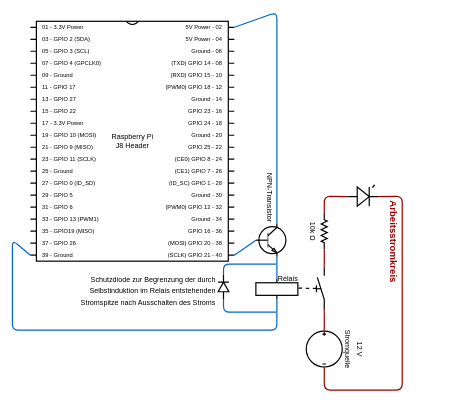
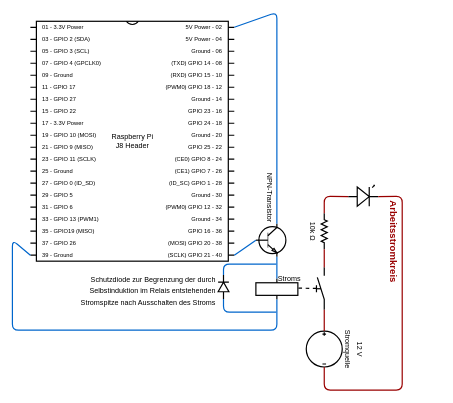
  <mxCell id="0" />
  <mxCell id="1" parent="0" />
  <mxCell id="2" value="&lt;div&gt;Raspberry Pi&lt;/div&gt;&lt;div&gt;J8 Header&lt;br&gt;&lt;/div&gt;" style="shadow=0;dashed=0;align=center;fillColor=#ffffff;html=1;strokeWidth=2;shape=mxgraph.electrical.logic_gates.dual_inline_ic;labelNames=01 - 3.3V Power,03 - GPIO 2 (SDA),05 - GPIO 3 (SCL),07 - GPIO 4 (GPCLK0),09 - Ground,11 - GPIO 17,13 - GPIO 27,15 - GPIO 22,17 - 3.3V Power,19 - GPIO 10 (MOSI),21 - GPIO 9 (MISO),23 - GPIO 11 (SCLK),25 - Ground,27 - GPIO 0 (ID_SD),29 - GPIO 5,31 - GPIO 6,33 - GPIO 13 (PWM1),35 - GPIO19 (MISO),37 - GPIO 26,39 - Ground,(SCLK) GPIO 21 - 40,(MOSI) GPIO 20 - 38,GPIO 16 - 36,Ground - 34,(PWM0) GPIO 12 - 32,Ground - 30,(ID_SC) GPIO 1 - 28,(CE1) GPIO 7 - 26,(CE0) GPIO 8 - 24,GPIO 25 - 22,Ground - 20,GPIO 24 - 18,GPIO 23 - 16,Ground - 14,(PWM0) GPIO 18 - 12,(RXD) GPIO 15 - 10,(TXD) GPIO 14 - 08,Ground - 06,5V Power - 04,5V Power - 02;direction=east;portConstraintRotation=0;portConstraint=none;fixDash=0;autosize=0;collapsible=0;container=0;part=0;pinLabelType=cust;labelCount=40;strokeColor=#000000;" parent="1" vertex="1"><mxGeometry x="50" y="35" width="340" height="400" as="geometry" /></mxCell>
  <mxCell id="3" value="10k &lt;span class=&quot;ILfuVd&quot;&gt;&lt;span class=&quot;e24Kjd&quot;&gt;Ω&lt;/span&gt;&lt;/span&gt;" style="pointerEvents=1;verticalLabelPosition=bottom;shadow=0;dashed=0;align=center;fillColor=#ffffff;html=1;verticalAlign=top;strokeWidth=2;shape=mxgraph.electrical.resistors.resistor_2;rotation=90;" parent="1" vertex="1"><mxGeometry x="510" y="380" width="60" height="10" as="geometry" /></mxCell>
  <mxCell id="4" value="" style="verticalLabelPosition=bottom;shadow=0;dashed=0;align=center;fillColor=#ffffff;html=1;verticalAlign=top;strokeWidth=2;shape=mxgraph.electrical.opto_electronics.led_1;pointerEvents=1;rotation=0;" parent="1" vertex="1"><mxGeometry x="580" y="308.5" width="50" height="35" as="geometry" /></mxCell>
  <mxCell id="5" value="" style="verticalLabelPosition=bottom;shadow=0;dashed=0;align=center;fillColor=#ffffff;html=1;verticalAlign=top;strokeWidth=2;shape=mxgraph.electrical.transistors.npn_transistor_1;" parent="1" vertex="1"><mxGeometry x="426" y="365" width="50" height="70" as="geometry" /></mxCell>
  <mxCell id="6" value="" style="endArrow=none;html=1;strokeColor=#0066CC;strokeWidth=2;jumpStyle=gap;exitX=1;exitY=0;exitDx=0;exitDy=390;exitPerimeter=0;entryX=0;entryY=0.5;entryDx=0;entryDy=0;entryPerimeter=0;" parent="1" source="2" target="5" edge="1"><mxGeometry width="100" relative="1" as="geometry"><mxPoint x="-50" y="660" as="sourcePoint" /><mxPoint x="50" y="660" as="targetPoint" /></mxGeometry></mxCell>
  <mxCell id="7" value="" style="endArrow=none;html=1;strokeColor=#0066CC;strokeWidth=2;exitX=1;exitY=0;exitDx=0;exitDy=10;exitPerimeter=0;entryX=0.7;entryY=0;entryDx=0;entryDy=0;entryPerimeter=0;jumpStyle=gap;" parent="1" source="2" target="5" edge="1"><mxGeometry width="100" relative="1" as="geometry"><mxPoint x="600" y="180" as="sourcePoint" /><mxPoint x="700" y="180" as="targetPoint" /><Array as="points"><mxPoint x="461" y="20" /></Array></mxGeometry></mxCell>
  <mxCell id="8" value="NPN-Transistor" style="text;html=1;resizable=0;points=[];autosize=1;align=left;verticalAlign=top;spacingTop=-4;rotation=90;" parent="1" vertex="1"><mxGeometry x="399" y="326" width="100" height="20" as="geometry" /></mxCell>
  <mxCell id="9" value="" style="pointerEvents=1;verticalLabelPosition=bottom;shadow=0;dashed=0;align=center;fillColor=#ffffff;html=1;verticalAlign=top;strokeWidth=2;shape=mxgraph.electrical.electro-mechanical.manual_switch;rotation=-90;" parent="1" vertex="1"><mxGeometry x="498" y="474" width="71" height="13" as="geometry" /></mxCell>
  <mxCell id="10" value="" style="pointerEvents=1;verticalLabelPosition=bottom;shadow=0;dashed=0;align=center;fillColor=#ffffff;html=1;verticalAlign=top;strokeWidth=2;shape=mxgraph.electrical.electro-mechanical.relay_coil;" parent="1" vertex="1"><mxGeometry x="426" y="464" width="70" height="35" as="geometry" /></mxCell>
  <mxCell id="11" value="" style="endArrow=none;html=1;strokeColor=#0066CC;strokeWidth=2;jumpStyle=gap;exitX=0.7;exitY=1;exitDx=0;exitDy=0;exitPerimeter=0;entryX=0.5;entryY=0;entryDx=0;entryDy=0;entryPerimeter=0;" parent="1" source="5" target="10" edge="1"><mxGeometry width="100" relative="1" as="geometry"><mxPoint x="590" y="520" as="sourcePoint" /><mxPoint x="690" y="520" as="targetPoint" /></mxGeometry></mxCell>
  <mxCell id="12" value="" style="endArrow=none;html=1;strokeColor=#0066CC;strokeWidth=2;jumpStyle=gap;entryX=0.5;entryY=1;entryDx=0;entryDy=0;entryPerimeter=0;exitX=0;exitY=0;exitDx=0;exitDy=390;exitPerimeter=0;" parent="1" source="2" target="10" edge="1"><mxGeometry width="100" relative="1" as="geometry"><mxPoint x="390" y="540" as="sourcePoint" /><mxPoint x="490" y="540" as="targetPoint" /><Array as="points"><mxPoint x="20" y="400" /><mxPoint x="20" y="550" /><mxPoint x="461" y="550" /></Array></mxGeometry></mxCell>
  <mxCell id="13" value="" style="endArrow=none;dashed=1;html=1;strokeColor=#000000;strokeWidth=2;fontSize=16;fontColor=#000000;exitX=1.014;exitY=0.457;exitDx=0;exitDy=0;exitPerimeter=0;" parent="1" source="10" target="9" edge="1"><mxGeometry width="50" height="50" relative="1" as="geometry"><mxPoint x="430" y="640" as="sourcePoint" /><mxPoint x="520" y="480" as="targetPoint" /></mxGeometry></mxCell>
- <mxCell id="14" value="&lt;font style=&quot;font-size: 12px&quot;&gt;Relais&lt;/font&gt;" style="text;html=1;resizable=0;points=[];autosize=1;align=left;verticalAlign=top;spacingTop=-4;fontSize=16;fontColor=#000000;" parent="1" vertex="1"><mxGeometry x="461" y="450" width="50" height="20" as="geometry" /></mxCell>
+ <mxCell id="14" value="&lt;font style=&quot;font-size: 12px&quot;&gt;Stroms&lt;/font&gt;" style="text;html=1;resizable=0;points=[];autosize=1;align=left;verticalAlign=top;spacingTop=-4;fontSize=16;fontColor=#000000;" parent="1" vertex="1"><mxGeometry x="461" y="450" width="50" height="20" as="geometry" /></mxCell>
  <mxCell id="15" value="&lt;font color=&quot;#990000&quot;&gt;&lt;b&gt;Arbeitsstromkreis&lt;/b&gt;&lt;/font&gt;" style="text;html=1;resizable=0;points=[];autosize=1;align=left;verticalAlign=top;spacingTop=-4;fontSize=16;fontColor=#000000;rotation=90;" parent="1" vertex="1"><mxGeometry x="583" y="397" width="150" height="20" as="geometry" /></mxCell>
  <mxCell id="16" value="" style="pointerEvents=1;verticalLabelPosition=bottom;shadow=0;dashed=0;align=center;fillColor=#ffffff;html=1;verticalAlign=top;strokeWidth=2;shape=mxgraph.electrical.signal_sources.dc_source_3;fontSize=16;fontColor=#000000;" parent="1" vertex="1"><mxGeometry x="510" y="551.5" width="60" height="60" as="geometry" /></mxCell>
  <mxCell id="17" value="" style="endArrow=none;html=1;strokeColor=#990000;strokeWidth=2;fontSize=16;fontColor=#000000;jumpStyle=gap;exitX=0.5;exitY=0;exitDx=0;exitDy=0;exitPerimeter=0;entryX=0;entryY=1;entryDx=0;entryDy=0;entryPerimeter=0;" parent="1" source="16" target="9" edge="1"><mxGeometry width="100" relative="1" as="geometry"><mxPoint x="690" y="590" as="sourcePoint" /><mxPoint x="790" y="590" as="targetPoint" /></mxGeometry></mxCell>
  <mxCell id="18" value="" style="endArrow=none;html=1;strokeColor=#990000;strokeWidth=2;fontSize=16;fontColor=#000000;jumpStyle=gap;exitX=1;exitY=1;exitDx=0;exitDy=0;exitPerimeter=0;entryX=1;entryY=0.5;entryDx=0;entryDy=0;entryPerimeter=0;" parent="1" source="9" target="3" edge="1"><mxGeometry width="100" relative="1" as="geometry"><mxPoint x="550" y="561.5" as="sourcePoint" /><mxPoint x="550" y="526" as="targetPoint" /></mxGeometry></mxCell>
  <mxCell id="19" value="" style="endArrow=none;html=1;strokeColor=#990000;strokeWidth=2;fontSize=16;fontColor=#000000;jumpStyle=gap;exitX=0;exitY=0.5;exitDx=0;exitDy=0;exitPerimeter=0;entryX=0;entryY=0.54;entryDx=0;entryDy=0;entryPerimeter=0;" parent="1" source="3" target="4" edge="1"><mxGeometry width="100" relative="1" as="geometry"><mxPoint x="550" y="561.5" as="sourcePoint" /><mxPoint x="550" y="526" as="targetPoint" /><Array as="points"><mxPoint x="540" y="327" /></Array></mxGeometry></mxCell>
  <mxCell id="20" value="" style="endArrow=none;html=1;strokeColor=#990000;strokeWidth=2;fontSize=16;fontColor=#000000;jumpStyle=gap;exitX=0.5;exitY=1;exitDx=0;exitDy=0;exitPerimeter=0;entryX=1;entryY=0.54;entryDx=0;entryDy=0;entryPerimeter=0;" parent="1" source="16" target="4" edge="1"><mxGeometry width="100" relative="1" as="geometry"><mxPoint x="550" y="561.5" as="sourcePoint" /><mxPoint x="550" y="526" as="targetPoint" /><Array as="points"><mxPoint x="540" y="650" /><mxPoint x="670" y="650" /><mxPoint x="670" y="327" /></Array></mxGeometry></mxCell>
  <mxCell id="21" value="&lt;div&gt;&lt;font style=&quot;font-size: 12px&quot;&gt;12 V&lt;/font&gt;&lt;/div&gt;&lt;div&gt;&lt;font style=&quot;font-size: 12px&quot;&gt;Stromquelle&lt;/font&gt;&lt;/div&gt;" style="text;html=1;resizable=0;points=[];autosize=1;align=center;verticalAlign=top;spacingTop=-4;fontSize=16;fontColor=#000000;rotation=90;" parent="1" vertex="1"><mxGeometry x="553" y="561.5" width="80" height="40" as="geometry" /></mxCell>
  <mxCell id="22" value="" style="pointerEvents=1;fillColor=#000000;verticalLabelPosition=bottom;shadow=0;dashed=0;align=center;fillColor=#ffffff;html=1;verticalAlign=top;strokeWidth=2;shape=mxgraph.electrical.diodes.diode;fontSize=16;fontColor=#000000;rotation=-90;" parent="1" vertex="1"><mxGeometry x="352" y="469" width="40" height="18" as="geometry" /></mxCell>
  <mxCell id="23" value="" style="endArrow=none;html=1;strokeColor=#0066CC;strokeWidth=2;fontSize=16;fontColor=#000000;jumpStyle=gap;exitX=1;exitY=0.5;exitDx=0;exitDy=0;exitPerimeter=0;" parent="1" source="22" edge="1"><mxGeometry width="100" relative="1" as="geometry"><mxPoint x="130" y="800" as="sourcePoint" /><mxPoint x="460" y="440" as="targetPoint" /><Array as="points"><mxPoint x="372" y="440" /></Array></mxGeometry></mxCell>
  <mxCell id="24" value="" style="endArrow=none;html=1;strokeColor=#0066CC;strokeWidth=2;fontSize=16;fontColor=#000000;jumpStyle=gap;exitX=0;exitY=0.5;exitDx=0;exitDy=0;exitPerimeter=0;" parent="1" source="22" edge="1"><mxGeometry width="100" relative="1" as="geometry"><mxPoint x="370" y="510" as="sourcePoint" /><mxPoint x="460" y="520" as="targetPoint" /><Array as="points"><mxPoint x="372" y="520" /></Array></mxGeometry></mxCell>
  <mxCell id="25" value="&lt;div&gt;&lt;font style=&quot;font-size: 12px&quot;&gt;Schutzdiode zur Begrenzung der durch&lt;/font&gt;&lt;/div&gt;&lt;div&gt;&lt;font style=&quot;font-size: 12px&quot;&gt;Selbstinduktion im Relais entstehenden&lt;/font&gt;&lt;/div&gt;&lt;div&gt;&lt;font style=&quot;font-size: 12px&quot;&gt;Stromspitze nach Ausschalten des Stroms&lt;br&gt;&lt;/font&gt;&lt;/div&gt;" style="text;html=1;resizable=0;points=[];autosize=1;align=right;verticalAlign=top;spacingTop=-4;fontSize=16;fontColor=#000000;rotation=0;" parent="1" vertex="1"><mxGeometry x="120" y="451.5" width="240" height="60" as="geometry" /></mxCell>
